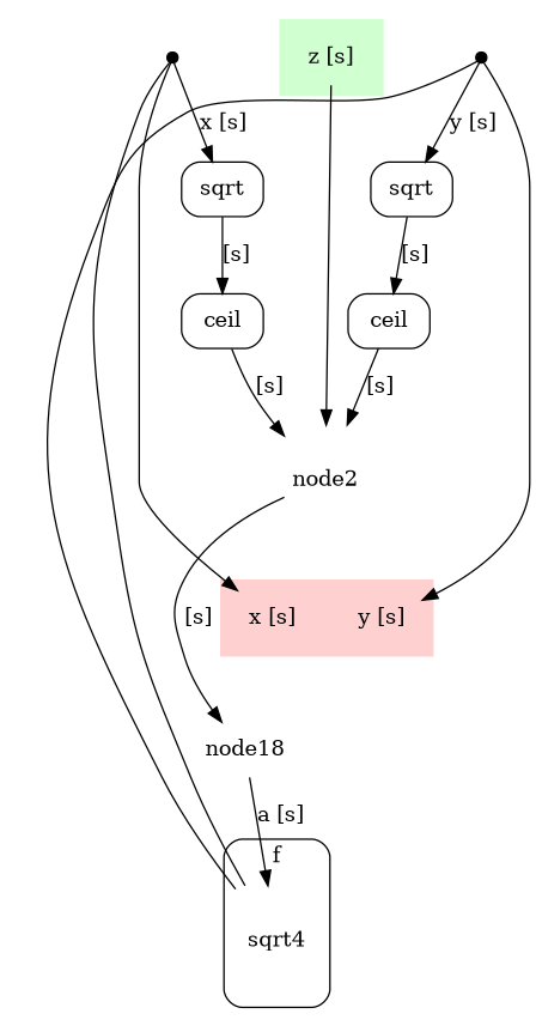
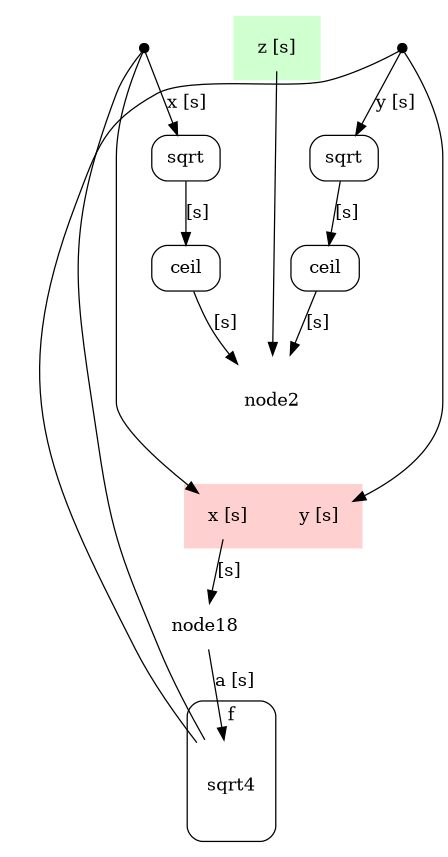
  digraph {
    rankdir=TB
    node [shape=none]
    n1 [label="z [s]"]
    n2 [fixedsize=true height=1.0 label=sqrt4]
    n3 [label="x [s]"]
    n4 [label="y [s]"]
    node2 [fixedsize=true height=1.0]
    n6 [label=sqrt shape=box style=rounded]
    node5 [color=black fillcolor=black shape=point style=filled width=0.1]
    node6 [color=black fillcolor=black shape=point style=filled width=0.1]
    n9 [fixedsize=true label=node18 shape=plaintext]
    n10 [label=ceil shape=box style=rounded]
    n11 [label=sqrt shape=box style=rounded]
    n12 [label=ceil shape=box style=rounded]
    subgraph cluster_1 {
      bgcolor="#d0FFd0"
      color=white
      shape=plaintext
      n1
    }
    subgraph cluster_2 {
      label=f
      shape=box
      style=rounded
      n2
    }
    subgraph cluster_3 {
      bgcolor="#FFd0d0"
      color=white
      shape=plaintext
      n3
      n4
    }
    n1 -> node2
    n1 -> n6 [style=invis]
    n2 -> node5 [constraint=false dir=none weight=0]
    n2 -> node6 [constraint=false dir=none weight=0]
    node2 -> n4 [style=invis]
-   node2 -> n9 [label="[s]" weight=0.5]
+   n3 -> n9 [label="[s]" weight=0.5]
    n6 -> n4 [style=invis]
    n6 -> n10 [label="[s]"]
    node5 -> n4
    node5 -> n6 [label="y [s]"]
    node6 -> n3
    node6 -> n11 [label="x [s]"]
    n9 -> n2 [label="a [s]" weight=0.5]
    n10 -> node2 [label="[s]"]
    n11 -> n12 [label="[s]"]
    n12 -> node2 [label="[s]"]
  }
